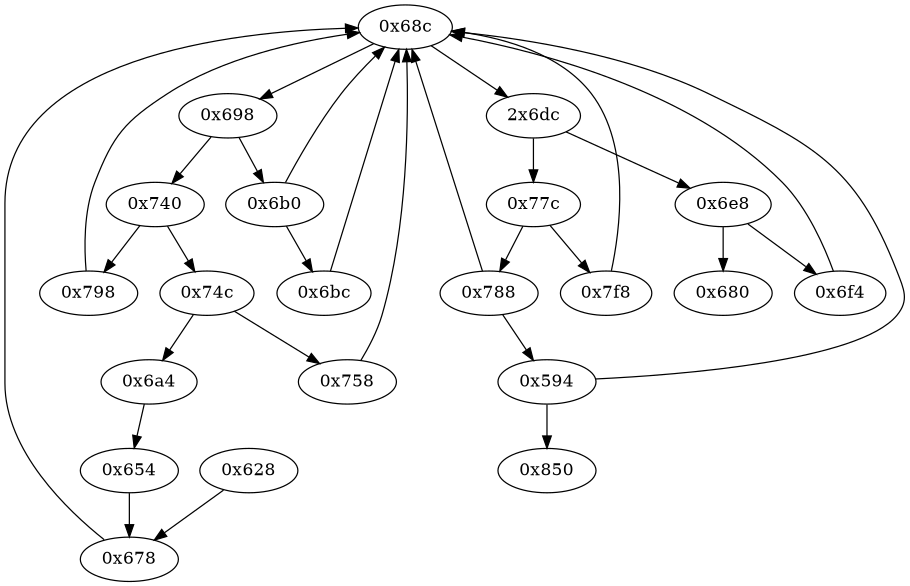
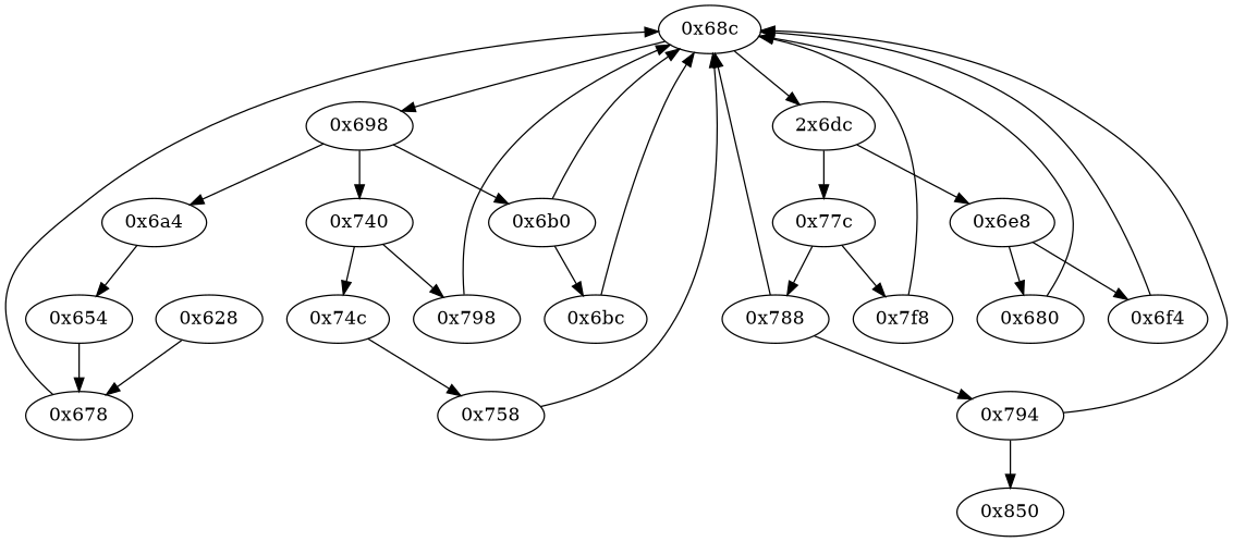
  strict digraph {
    node [opcode="[u'ldr', u'cmp', u'b']"]
    "0x68c"
    "0x698"
    n3 [label="2x6dc"]
    "0x6a4"
    "0x740"
    "0x6b0"
    "0x77c"
    "0x6e8"
    "0x654" [opcode="[u'ldr', u'mvn', u'orr', u'mvn', u'ldr', u'ldr', u'rsb', u'add', u'rsb']"]
    "0x798" [opcode="[u'ldr', u'ldr', u'rsb', u'mvn', u'mul', u'mvn', u'ldr', u'orr', u'ldr', u'mov', u'cmn', u'mov', u'ldr', u'cmp', u'mov', u'mov', u'mov', u'cmn', u'mov', u'mov', u'teq', u'mvn', u'mov', u'b']"]
    "0x74c"
    "0x788"
    "0x7f8" [opcode="[u'ldr', u'ldr', u'rsb', u'mvn', u'mul', u'mvn', u'ldr', u'orr', u'mov', u'cmn', u'mov', u'ldr', u'cmp', u'mov', u'mov', u'mov', u'cmn', u'mov', u'mov', u'teq', u'mov', u'b']"]
    "0x680" [opcode="[u'ldr', u'cmp', u'mov']"]
    "0x6f4" [opcode="[u'ldr', u'ldr', u'ldrb', u'ldr', u'sub', u'add', u'mvn', u'add', u'str', u'ldr', u'eor', u'and', u'str', u'ldr', u'ldr', u'ldr', u'cmp', u'mov', u'b']"]
-   "0x794" [opcode="[u'b']" label="0x594"]
+   "0x794" [opcode="[u'b']"]
    "0x850" [opcode="[u'ldr', u'sub', u'pop']"]
    "0x678" [opcode="[u'mov', u'b']"]
    "0x6bc" [opcode="[u'ldr', u'ldr', u'bic', u'mvn', u'and', u'orr', u'mov', u'b']"]
    "0x758" [opcode="[u'str', u'str', u'str', u'ldr', u'ldr', u'ldr', u'cmp', u'mov', u'b']"]
    "0x628" [opcode="[u'push', u'add', u'sub', u'ldr', u'ldr', u'ldr', u'ldr', u'mov', u'mvn', u'mov', u'b']"]
    "0x68c" -> "0x698"
    "0x68c" -> n3
-   "0x74c" -> "0x6a4"
+   "0x698" -> "0x6a4"
    "0x698" -> "0x740"
    "0x698" -> "0x6b0"
    n3 -> "0x77c"
    n3 -> "0x6e8"
    "0x6a4" -> "0x654"
    "0x740" -> "0x798"
    "0x740" -> "0x74c"
    "0x6b0" -> "0x68c"
    "0x6b0" -> "0x6bc"
    "0x77c" -> "0x788"
    "0x77c" -> "0x7f8"
    "0x6e8" -> "0x680"
    "0x6e8" -> "0x6f4"
    "0x654" -> "0x678"
    "0x798" -> "0x68c"
    "0x74c" -> "0x758"
    "0x788" -> "0x68c"
    "0x788" -> "0x794"
    "0x7f8" -> "0x68c"
+   "0x680" -> "0x68c"
    "0x6f4" -> "0x68c"
    "0x794" -> "0x68c"
    "0x794" -> "0x850"
    "0x678" -> "0x68c"
    "0x6bc" -> "0x68c"
    "0x758" -> "0x68c"
    "0x628" -> "0x678"
  }
